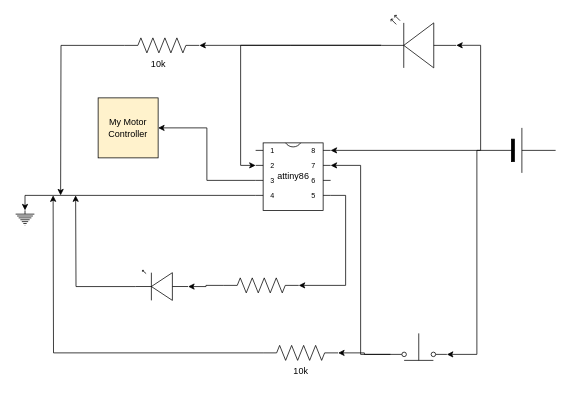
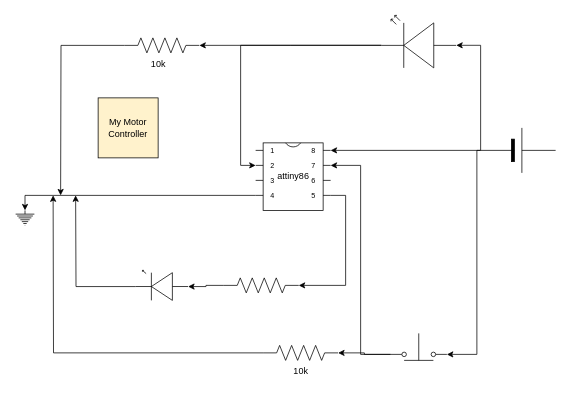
  <mxCell id="0" />
  <mxCell id="1" parent="0" />
  <mxCell id="2" style="edgeStyle=orthogonalEdgeStyle;rounded=0;orthogonalLoop=1;jettySize=auto;html=1;exitX=0;exitY=0;exitDx=0;exitDy=70;exitPerimeter=0;entryX=0.5;entryY=0;entryDx=0;entryDy=0;entryPerimeter=0;" edge="1" parent="1" source="4" target="5"><mxGeometry relative="1" as="geometry" /></mxCell>
  <mxCell id="3" style="edgeStyle=orthogonalEdgeStyle;rounded=0;orthogonalLoop=1;jettySize=auto;html=1;exitX=1;exitY=0;exitDx=0;exitDy=70;exitPerimeter=0;entryX=0;entryY=0.5;entryDx=0;entryDy=0;entryPerimeter=0;" edge="1" parent="1" source="4" target="16"><mxGeometry relative="1" as="geometry" /></mxCell>
  <mxCell id="4" value="attiny86" style="shadow=0;dashed=0;align=center;html=1;strokeWidth=1;shape=mxgraph.electrical.logic_gates.dual_inline_ic;labelNames=a,b,c,d,e,f,g,h,i,j,k,l,m,n,o,p,q,r,s,t;" vertex="1" parent="1"><mxGeometry x="340" y="190" width="100" height="90" as="geometry" /></mxCell>
  <mxCell id="5" value="" style="pointerEvents=1;verticalLabelPosition=bottom;shadow=0;dashed=0;align=center;html=1;verticalAlign=top;shape=mxgraph.electrical.signal_sources.protective_earth;" vertex="1" parent="1"><mxGeometry x="20" y="280" width="25" height="20" as="geometry" /></mxCell>
  <mxCell id="6" style="edgeStyle=orthogonalEdgeStyle;rounded=0;orthogonalLoop=1;jettySize=auto;html=1;exitX=0;exitY=0.5;exitDx=0;exitDy=0;exitPerimeter=0;entryX=1;entryY=0;entryDx=0;entryDy=10;entryPerimeter=0;" edge="1" parent="1" source="8" target="4"><mxGeometry relative="1" as="geometry" /></mxCell>
  <mxCell id="7" style="edgeStyle=orthogonalEdgeStyle;rounded=0;orthogonalLoop=1;jettySize=auto;html=1;exitX=0;exitY=0.5;exitDx=0;exitDy=0;exitPerimeter=0;entryX=0;entryY=0.57;entryDx=0;entryDy=0;entryPerimeter=0;" edge="1" parent="1" source="8" target="21"><mxGeometry relative="1" as="geometry"><Array as="points"><mxPoint x="640" y="60" /></Array></mxGeometry></mxCell>
  <mxCell id="8" value="" style="verticalLabelPosition=bottom;shadow=0;dashed=0;align=center;fillColor=strokeColor;html=1;verticalAlign=top;strokeWidth=1;shape=mxgraph.electrical.miscellaneous.monocell_battery;" vertex="1" parent="1"><mxGeometry x="640" y="170" width="100" height="60" as="geometry" /></mxCell>
  <mxCell id="9" style="edgeStyle=orthogonalEdgeStyle;rounded=0;orthogonalLoop=1;jettySize=auto;html=1;exitX=0;exitY=0.8;exitDx=0;exitDy=0;entryX=1;entryY=0;entryDx=0;entryDy=30;entryPerimeter=0;" edge="1" parent="1" source="12" target="4"><mxGeometry relative="1" as="geometry" /></mxCell>
  <mxCell id="10" style="edgeStyle=orthogonalEdgeStyle;rounded=0;orthogonalLoop=1;jettySize=auto;html=1;exitX=1;exitY=0.8;exitDx=0;exitDy=0;entryX=1;entryY=0.8;entryDx=0;entryDy=0;" edge="1" parent="1" target="12"><mxGeometry relative="1" as="geometry"><mxPoint x="640" y="200" as="sourcePoint" /><Array as="points"><mxPoint x="635" y="200" /><mxPoint x="635" y="472" /></Array></mxGeometry></mxCell>
  <mxCell id="11" style="edgeStyle=orthogonalEdgeStyle;rounded=0;orthogonalLoop=1;jettySize=auto;html=1;exitX=0;exitY=0.8;exitDx=0;exitDy=0;entryX=0;entryY=0.5;entryDx=0;entryDy=0;entryPerimeter=0;" edge="1" parent="1" source="12" target="14"><mxGeometry relative="1" as="geometry" /></mxCell>
  <mxCell id="12" value="" style="pointerEvents=1;verticalLabelPosition=bottom;shadow=0;dashed=0;align=center;html=1;verticalAlign=top;shape=mxgraph.electrical.electro-mechanical.pushbuttonBreak2;elSwitchState=off;" vertex="1" parent="1"><mxGeometry x="520" y="440" width="75" height="40" as="geometry" /></mxCell>
  <mxCell id="13" style="edgeStyle=orthogonalEdgeStyle;rounded=0;orthogonalLoop=1;jettySize=auto;html=1;exitX=1;exitY=0.5;exitDx=0;exitDy=0;exitPerimeter=0;" edge="1" parent="1" source="14"><mxGeometry relative="1" as="geometry"><mxPoint x="70" y="260" as="targetPoint" /></mxGeometry></mxCell>
  <mxCell id="14" value="" style="pointerEvents=1;verticalLabelPosition=bottom;shadow=0;dashed=0;align=center;html=1;verticalAlign=top;shape=mxgraph.electrical.resistors.resistor_2;rotation=-180;" vertex="1" parent="1"><mxGeometry x="350" y="460" width="100" height="20" as="geometry" /></mxCell>
  <mxCell id="15" style="edgeStyle=orthogonalEdgeStyle;rounded=0;orthogonalLoop=1;jettySize=auto;html=1;exitX=1;exitY=0.5;exitDx=0;exitDy=0;exitPerimeter=0;entryX=0;entryY=0.54;entryDx=0;entryDy=0;entryPerimeter=0;" edge="1" parent="1" source="16" target="18"><mxGeometry relative="1" as="geometry" /></mxCell>
  <mxCell id="16" value="" style="pointerEvents=1;verticalLabelPosition=bottom;shadow=0;dashed=0;align=center;html=1;verticalAlign=top;shape=mxgraph.electrical.resistors.resistor_2;rotation=-180;" vertex="1" parent="1"><mxGeometry x="297.5" y="370" width="100" height="20" as="geometry" /></mxCell>
  <mxCell id="17" style="edgeStyle=orthogonalEdgeStyle;rounded=0;orthogonalLoop=1;jettySize=auto;html=1;exitX=1;exitY=0.54;exitDx=0;exitDy=0;exitPerimeter=0;" edge="1" parent="1" source="18"><mxGeometry relative="1" as="geometry"><mxPoint x="100" y="260" as="targetPoint" /></mxGeometry></mxCell>
  <mxCell id="18" value="" style="verticalLabelPosition=bottom;shadow=0;dashed=0;align=center;html=1;verticalAlign=top;shape=mxgraph.electrical.opto_electronics.led_1;pointerEvents=1;flipH=1;rotation=0;" vertex="1" parent="1"><mxGeometry x="180" y="360" width="70" height="40" as="geometry" /></mxCell>
  <mxCell id="19" style="edgeStyle=orthogonalEdgeStyle;rounded=0;orthogonalLoop=1;jettySize=auto;html=1;exitX=1;exitY=0.57;exitDx=0;exitDy=0;exitPerimeter=0;entryX=0;entryY=0;entryDx=0;entryDy=30;entryPerimeter=0;" edge="1" parent="1" source="21" target="4"><mxGeometry relative="1" as="geometry" /></mxCell>
  <mxCell id="20" style="edgeStyle=orthogonalEdgeStyle;rounded=0;orthogonalLoop=1;jettySize=auto;html=1;exitX=1;exitY=0.57;exitDx=0;exitDy=0;exitPerimeter=0;entryX=1;entryY=0.5;entryDx=0;entryDy=0;entryPerimeter=0;" edge="1" parent="1" source="21" target="23"><mxGeometry relative="1" as="geometry" /></mxCell>
  <mxCell id="21" value="" style="verticalLabelPosition=bottom;shadow=0;dashed=0;align=center;html=1;verticalAlign=top;shape=mxgraph.electrical.opto_electronics.led_2;pointerEvents=1;flipH=1;" vertex="1" parent="1"><mxGeometry x="507.5" y="20" width="100" height="70" as="geometry" /></mxCell>
  <mxCell id="22" style="edgeStyle=orthogonalEdgeStyle;rounded=0;orthogonalLoop=1;jettySize=auto;html=1;exitX=0;exitY=0.5;exitDx=0;exitDy=0;exitPerimeter=0;" edge="1" parent="1" source="23"><mxGeometry relative="1" as="geometry"><mxPoint x="80" y="260" as="targetPoint" /></mxGeometry></mxCell>
  <mxCell id="23" value="" style="pointerEvents=1;verticalLabelPosition=bottom;shadow=0;dashed=0;align=center;html=1;verticalAlign=top;shape=mxgraph.electrical.resistors.resistor_2;rotation=0;" vertex="1" parent="1"><mxGeometry x="165" y="50" width="100" height="20" as="geometry" /></mxCell>
  <mxCell id="24" value="10k" style="text;html=1;align=center;verticalAlign=middle;resizable=0;points=[];autosize=1;strokeColor=none;fillColor=none;" vertex="1" parent="1"><mxGeometry x="380" y="480" width="40" height="30" as="geometry" /></mxCell>
  <mxCell id="25" value="10k" style="text;html=1;align=center;verticalAlign=middle;resizable=0;points=[];autosize=1;strokeColor=none;fillColor=none;" vertex="1" parent="1"><mxGeometry x="190" y="70" width="40" height="30" as="geometry" /></mxCell>
- <mxCell id="26" style="edgeStyle=orthogonalEdgeStyle;rounded=0;orthogonalLoop=1;jettySize=auto;html=1;exitX=0;exitY=0;exitDx=0;exitDy=50;exitPerimeter=0;" edge="1" parent="1" source="4" target="27"><mxGeometry relative="1" as="geometry" /></mxCell>
  <mxCell id="27" value="My Motor Controller" style="whiteSpace=wrap;html=1;aspect=fixed;fillColor=#fff2cc;" vertex="1" parent="1"><mxGeometry x="130" y="130" width="80" height="80" as="geometry" /></mxCell>
